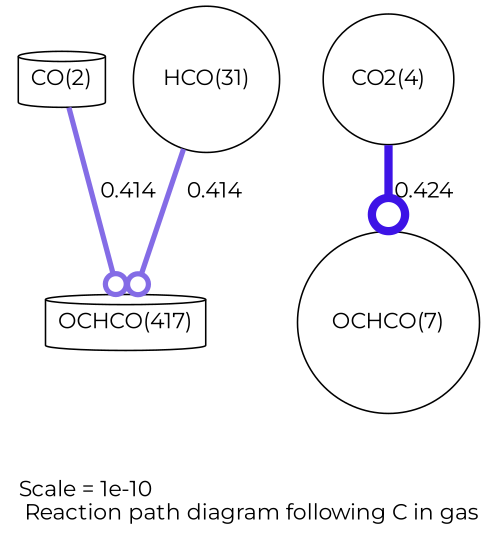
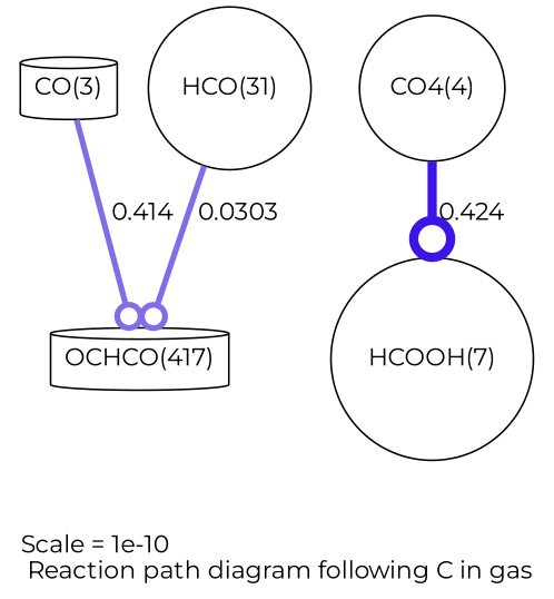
  digraph {
    fontname=Montserrat
    label="Scale = 1e-10\l Reaction path diagram following C in gas"
    node [fontname=Montserrat shape=circle]
    edge [arrowhead=odot arrowsize=1.68 color="0.7, 0.53, 0.9" fontname=Montserrat penwidth=3.36]
-   n1 [label="CO(2)" shape=cylinder]
+   n1 [label="CO(3)" shape=cylinder]
    n2 [label="OCHCO(417)" shape=cylinder]
-   n3 [label="CO2(4)"]
-   n4 [label="OCHCO(7)"]
+   n3 [label="CO4(4)"]
+   n4 [label="HCOOH(7)"]
    n5 [label="HCO(31)"]
    n1 -> n2 [label=" 0.414"]
    n3 -> n4 [arrowsize=2.67 color="0.7, 0.914, 0.9" label=" 0.424" penwidth=5.33]
-   n5 -> n2 [label=" 0.414"]
+   n5 -> n2 [label=" 0.0303"]
  }
